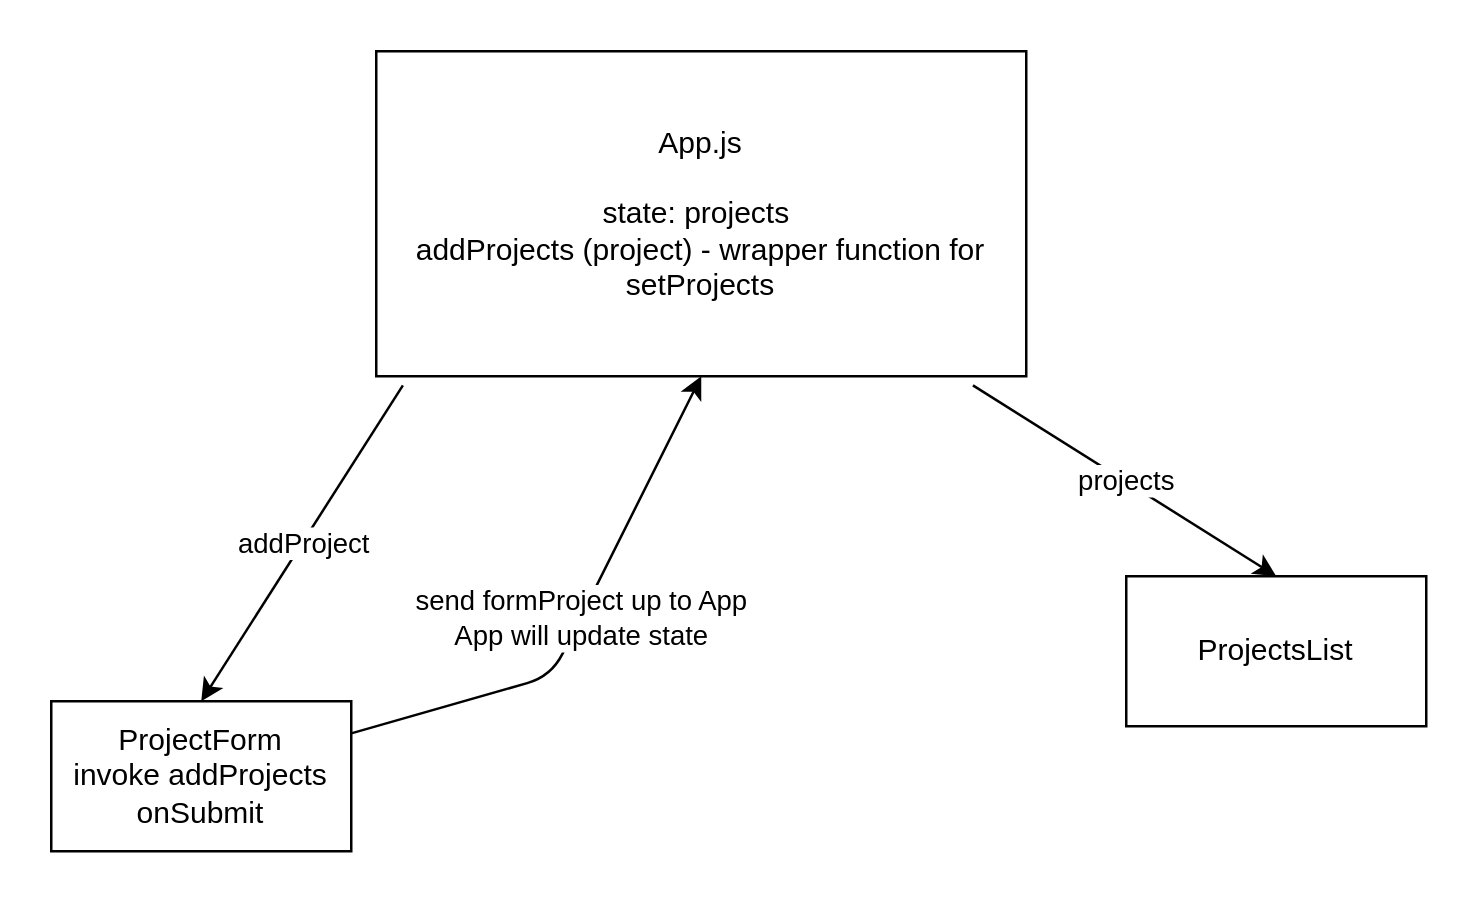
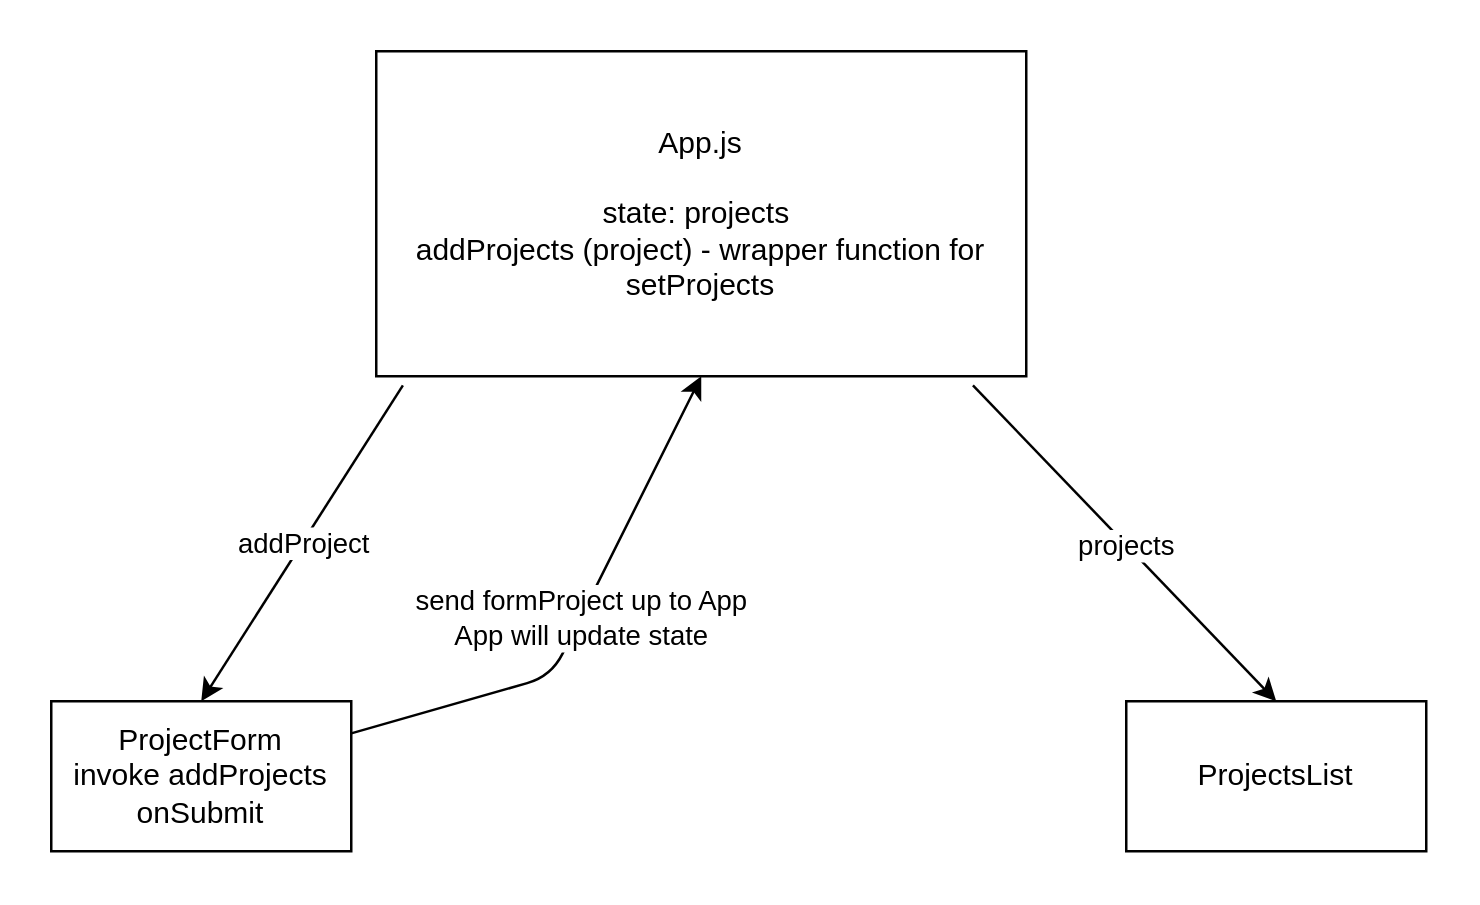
  <mxCell id="0" />
  <mxCell id="1" parent="0" />
  <mxCell id="2" value="App.js&lt;br&gt;&lt;br&gt;state: projects&amp;nbsp;&lt;br&gt;addProjects (project) - wrapper function for setProjects" style="whiteSpace=wrap;html=1;" vertex="1" parent="1"><mxGeometry x="150" y="20" width="260" height="130" as="geometry" /></mxCell>
  <mxCell id="3" value="ProjectForm&lt;br&gt;invoke addProjects onSubmit" style="whiteSpace=wrap;html=1;" vertex="1" parent="1"><mxGeometry x="20" y="280" width="120" height="60" as="geometry" /></mxCell>
- <mxCell id="4" value="ProjectsList" style="whiteSpace=wrap;html=1;" vertex="1" parent="1"><mxGeometry x="450" y="230" width="120" height="60" as="geometry" /></mxCell>
+ <mxCell id="4" value="ProjectsList" style="whiteSpace=wrap;html=1;" vertex="1" parent="1"><mxGeometry x="450" y="280" width="120" height="60" as="geometry" /></mxCell>
  <mxCell id="5" value="" style="endArrow=classic;html=1;exitX=0.041;exitY=1.028;exitDx=0;exitDy=0;exitPerimeter=0;entryX=0.5;entryY=0;entryDx=0;entryDy=0;" edge="1" parent="1" source="2" target="3"><mxGeometry relative="1" as="geometry"><mxPoint x="270" y="240" as="sourcePoint" /><mxPoint x="370" y="240" as="targetPoint" /></mxGeometry></mxCell>
  <mxCell id="6" value="addProject" style="edgeLabel;resizable=0;html=1;align=center;verticalAlign=middle;" connectable="0" vertex="1" parent="5"><mxGeometry relative="1" as="geometry" /></mxCell>
  <mxCell id="7" value="" style="endArrow=classic;html=1;exitX=0.918;exitY=1.028;exitDx=0;exitDy=0;exitPerimeter=0;entryX=0.5;entryY=0;entryDx=0;entryDy=0;" edge="1" parent="1" source="2" target="4"><mxGeometry relative="1" as="geometry"><mxPoint x="270" y="240" as="sourcePoint" /><mxPoint x="370" y="240" as="targetPoint" /></mxGeometry></mxCell>
  <mxCell id="8" value="projects" style="edgeLabel;resizable=0;html=1;align=center;verticalAlign=middle;" connectable="0" vertex="1" parent="7"><mxGeometry relative="1" as="geometry" /></mxCell>
  <mxCell id="9" value="" style="endArrow=classic;html=1;entryX=0.5;entryY=1;entryDx=0;entryDy=0;" edge="1" parent="1" source="3" target="2"><mxGeometry relative="1" as="geometry"><mxPoint x="270" y="230" as="sourcePoint" /><mxPoint x="370" y="230" as="targetPoint" /><Array as="points"><mxPoint x="220" y="270" /></Array></mxGeometry></mxCell>
  <mxCell id="10" value="send formProject up to App&lt;br&gt;App will update state" style="edgeLabel;resizable=0;html=1;align=center;verticalAlign=middle;" connectable="0" vertex="1" parent="9"><mxGeometry relative="1" as="geometry" /></mxCell>
